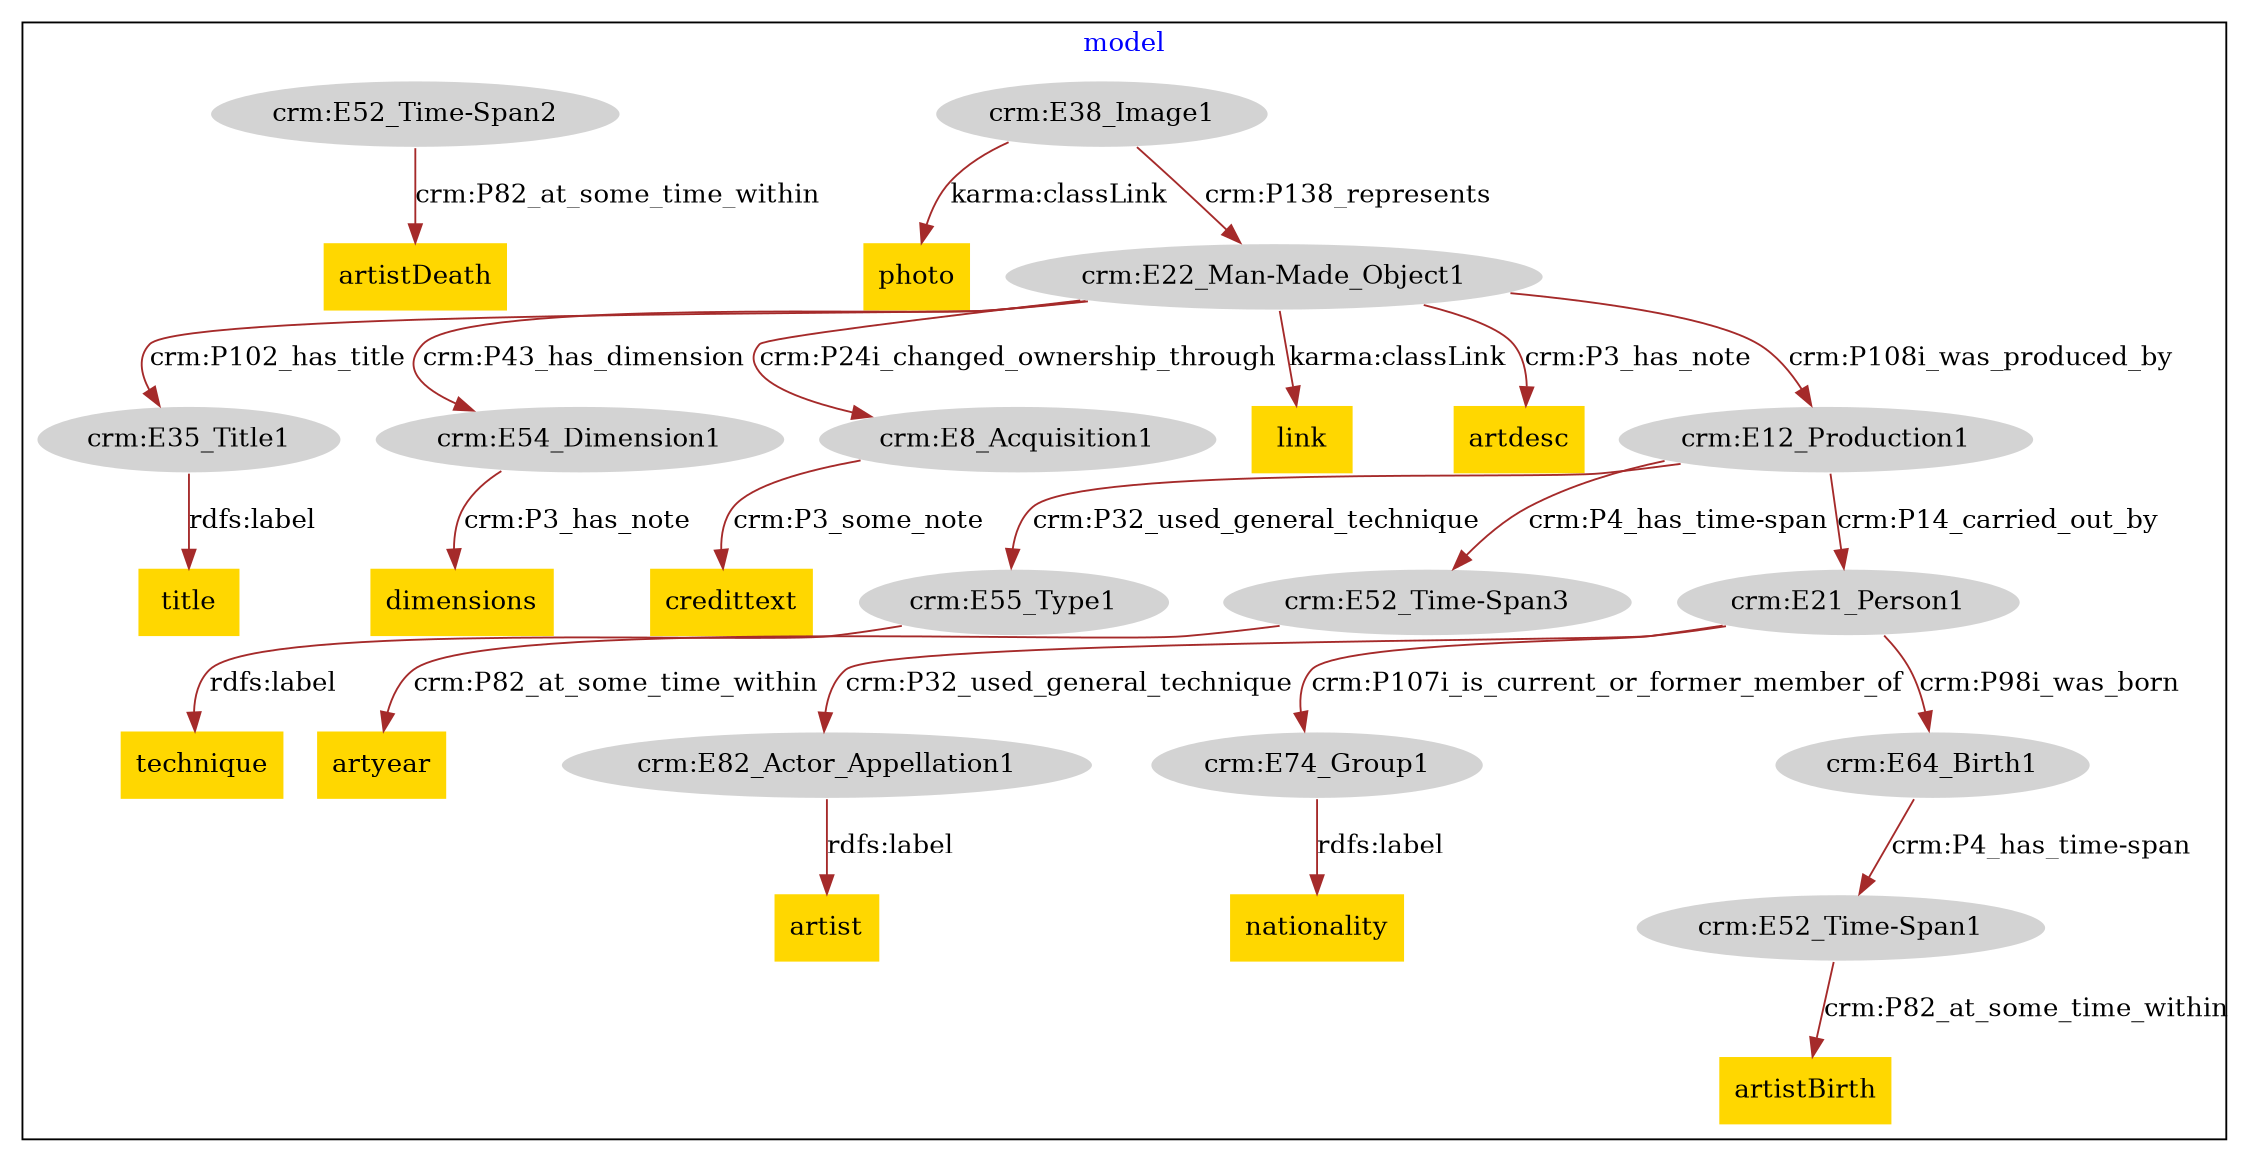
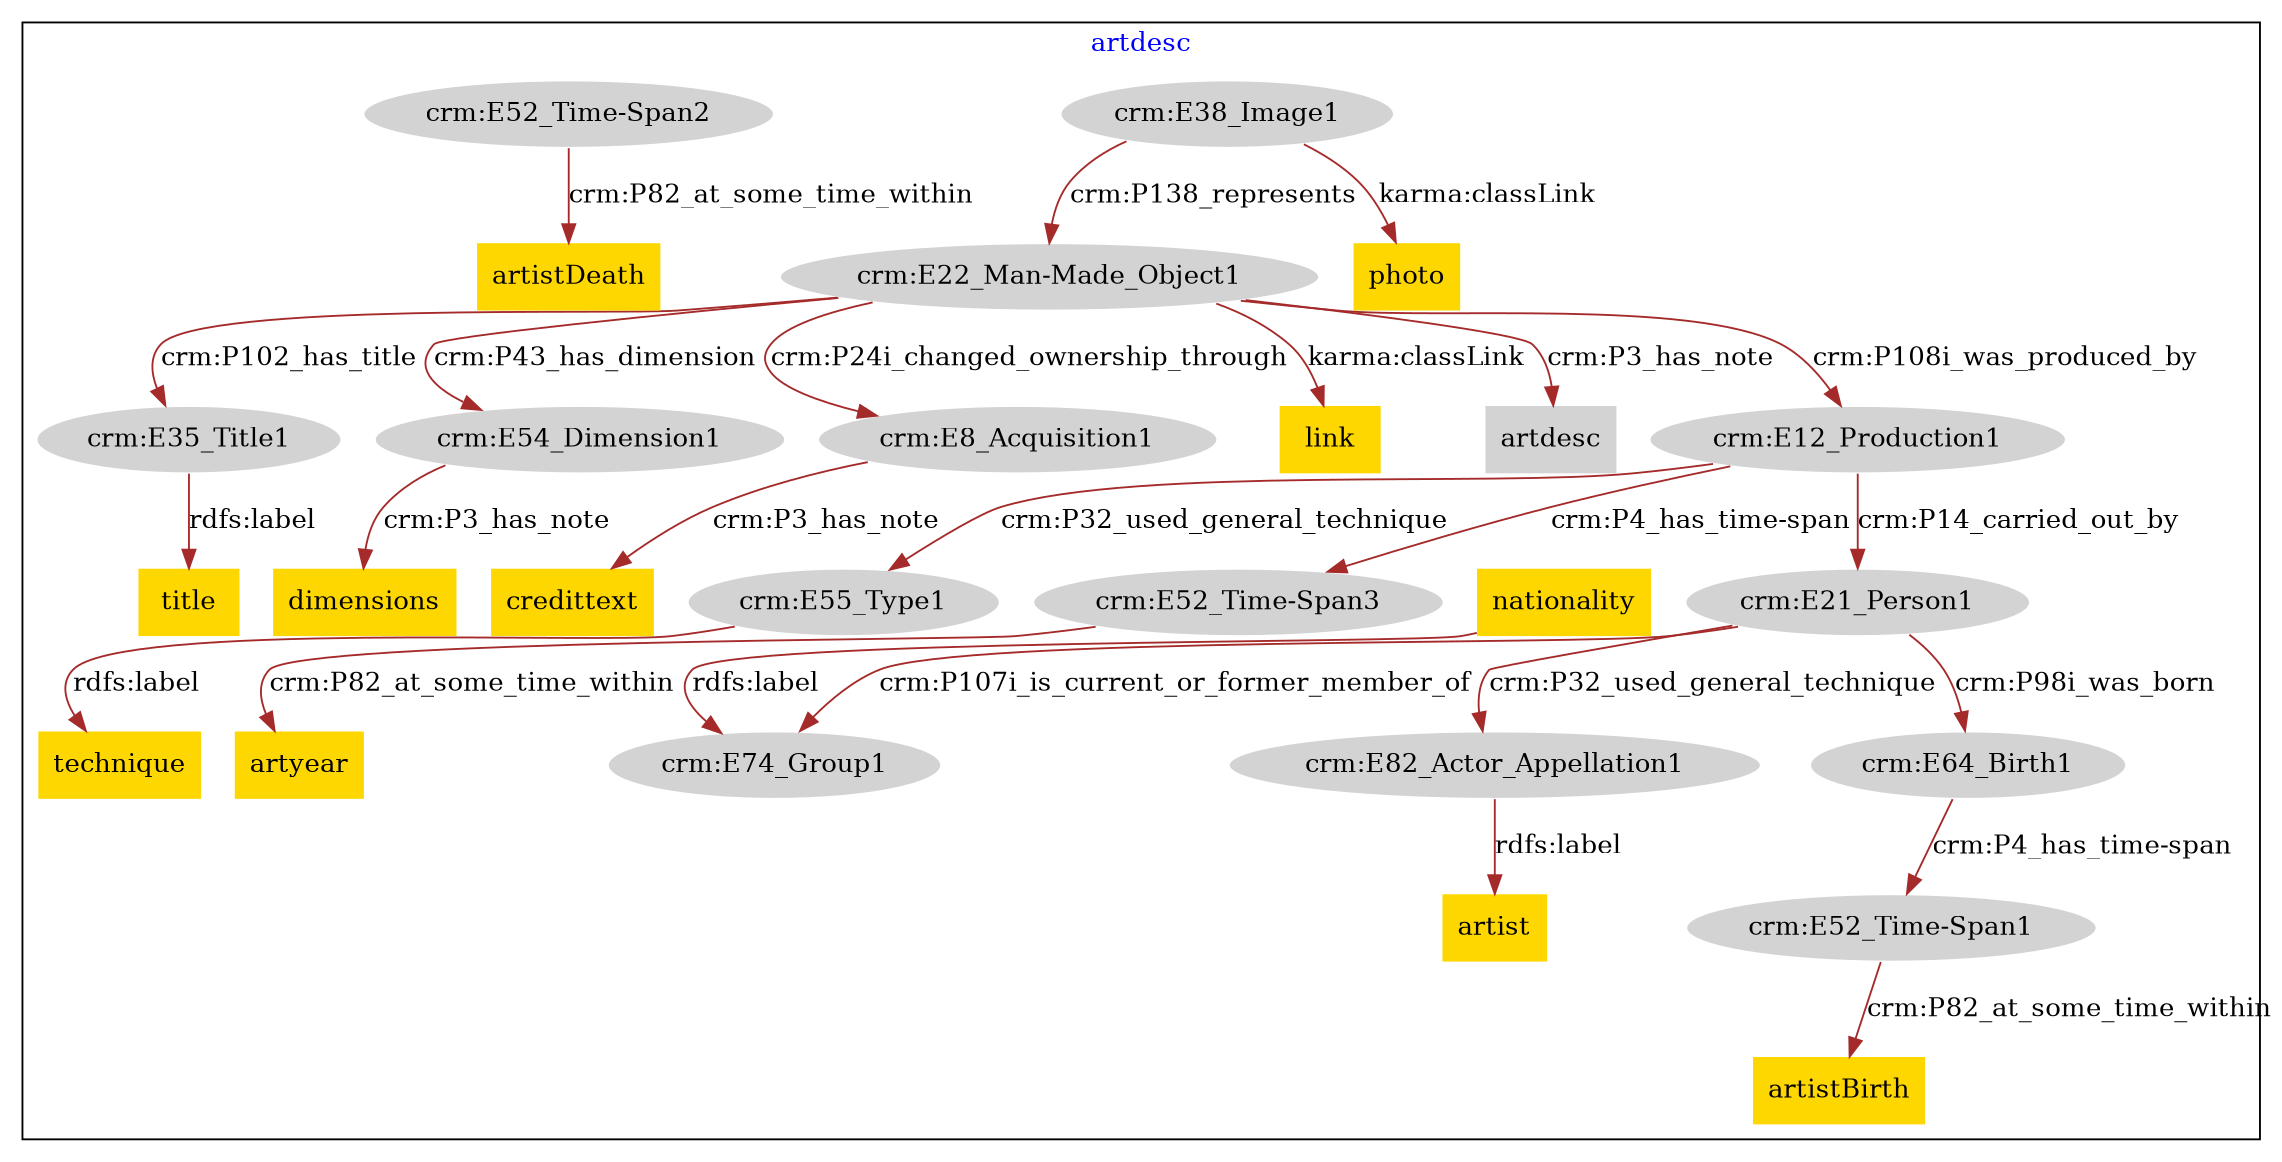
  digraph {
    fontcolor=blue
    remincross=true
    node [color=white fillcolor=lightgray style=filled]
    edge [color=brown fontcolor=black]
    n1 [label="crm:E35_Title1"]
    n2 [fillcolor=gold label=title shape=plaintext color=""]
    n3 [label="crm:E38_Image1"]
    n4 [fillcolor=gold label=photo shape=plaintext color=""]
    n5 [label="crm:E54_Dimension1"]
    n6 [fillcolor=gold label=dimensions shape=plaintext color=""]
    n7 [label="crm:E55_Type1"]
    n8 [fillcolor=gold label=technique shape=plaintext color=""]
    n9 [label="crm:E8_Acquisition1"]
    n10 [fillcolor=gold label=credittext shape=plaintext color=""]
    n11 [label="crm:E52_Time-Span3"]
    n12 [fillcolor=gold label=artyear shape=plaintext color=""]
    n13 [label="crm:E22_Man-Made_Object1"]
    n14 [fillcolor=gold label=link shape=plaintext color=""]
-   n15 [fillcolor=gold label=artdesc shape=plaintext color=""]
+   n15 [label=artdesc shape=plaintext color=""]
    n16 [label="crm:E82_Actor_Appellation1"]
    n17 [fillcolor=gold label=artist shape=plaintext color=""]
    n18 [label="crm:E74_Group1"]
    n19 [fillcolor=gold label=nationality shape=plaintext color=""]
    n20 [label="crm:E52_Time-Span1"]
    n21 [fillcolor=gold label=artistBirth shape=plaintext color=""]
    n22 [label="crm:E52_Time-Span2"]
    n23 [fillcolor=gold label=artistDeath shape=plaintext color=""]
    n24 [label="crm:E12_Production1"]
    n25 [label="crm:E21_Person1"]
    n26 [label="crm:E64_Birth1"]
    subgraph cluster_1 {
-     label=model
+     label=artdesc
      n1
      n2
      n3
      n4
      n5
      n6
      n7
      n8
      n9
      n10
      n11
      n12
      n13
      n14
      n15
      n16
      n17
      n18
      n19
      n20
      n21
      n22
      n23
      n24
      n25
      n26
    }
    n1 -> n2 [label="rdfs:label"]
    n3 -> n4 [label="karma:classLink"]
    n3 -> n13 [label="crm:P138_represents"]
    n5 -> n6 [label="crm:P3_has_note"]
    n7 -> n8 [label="rdfs:label"]
-   n9 -> n10 [label="crm:P3_some_note"]
+   n9 -> n10 [label="crm:P3_has_note"]
    n11 -> n12 [label="crm:P82_at_some_time_within"]
    n13 -> n1 [label="crm:P102_has_title"]
    n13 -> n5 [label="crm:P43_has_dimension"]
    n13 -> n9 [label="crm:P24i_changed_ownership_through"]
    n13 -> n14 [label="karma:classLink"]
    n13 -> n15 [label="crm:P3_has_note"]
    n13 -> n24 [label="crm:P108i_was_produced_by"]
    n16 -> n17 [label="rdfs:label"]
-   n18 -> n19 [label="rdfs:label"]
+   n19 -> n18 [label="rdfs:label"]
    n20 -> n21 [label="crm:P82_at_some_time_within"]
    n22 -> n23 [label="crm:P82_at_some_time_within"]
    n24 -> n7 [label="crm:P32_used_general_technique"]
    n24 -> n11 [label="crm:P4_has_time-span"]
    n24 -> n25 [label="crm:P14_carried_out_by"]
    n25 -> n16 [label="crm:P32_used_general_technique"]
    n25 -> n18 [label="crm:P107i_is_current_or_former_member_of"]
    n25 -> n26 [label="crm:P98i_was_born"]
    n26 -> n20 [label="crm:P4_has_time-span"]
  }
